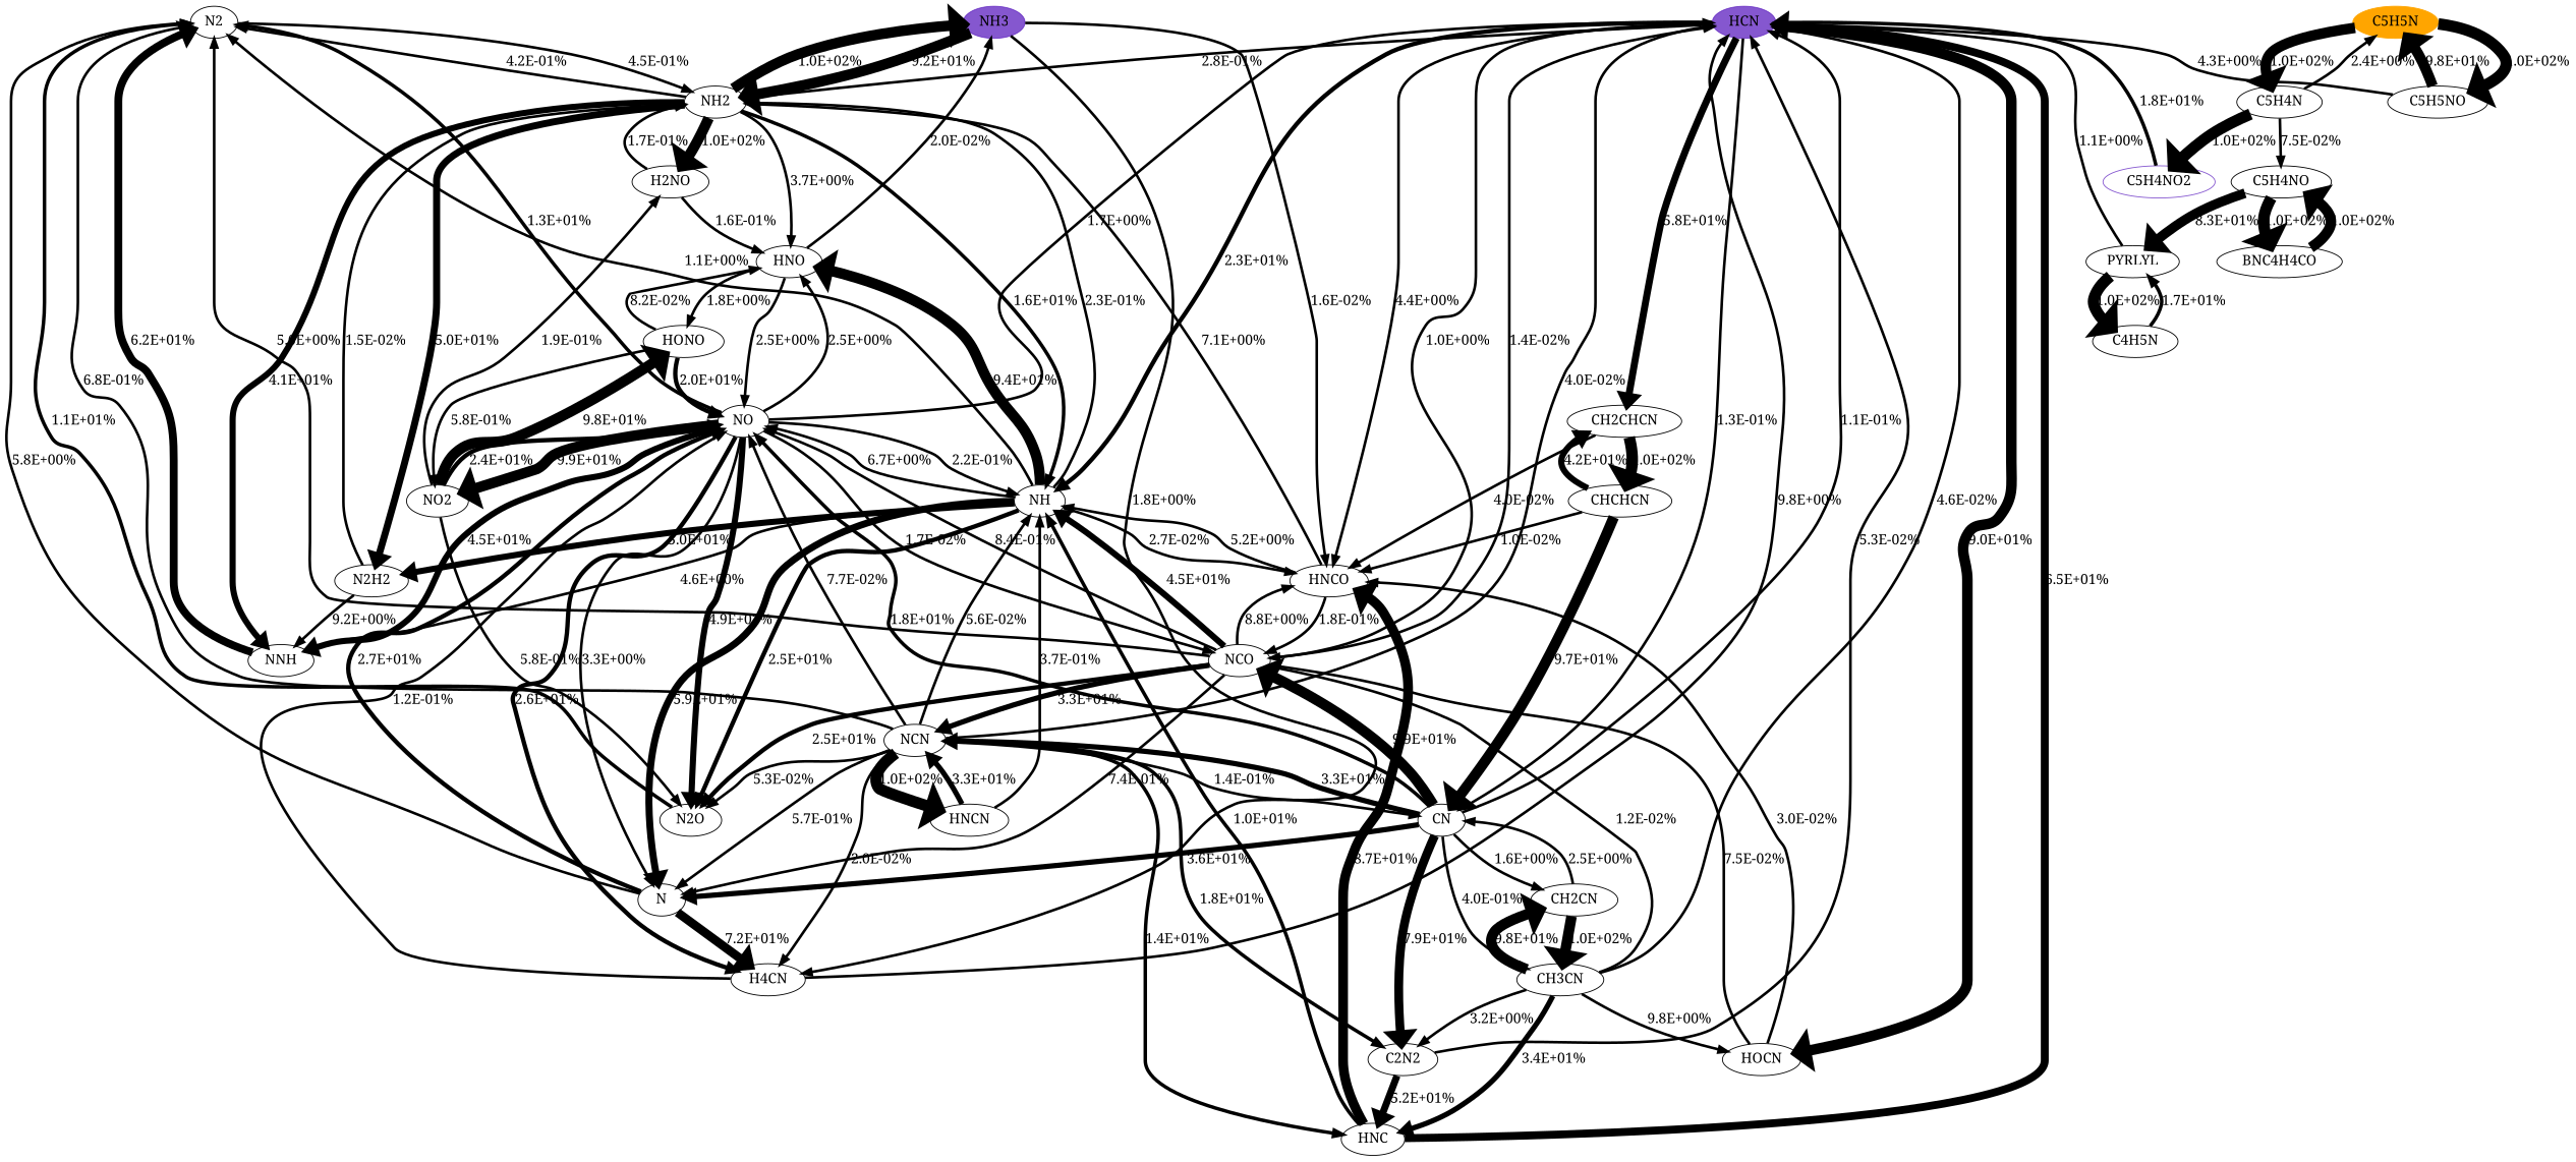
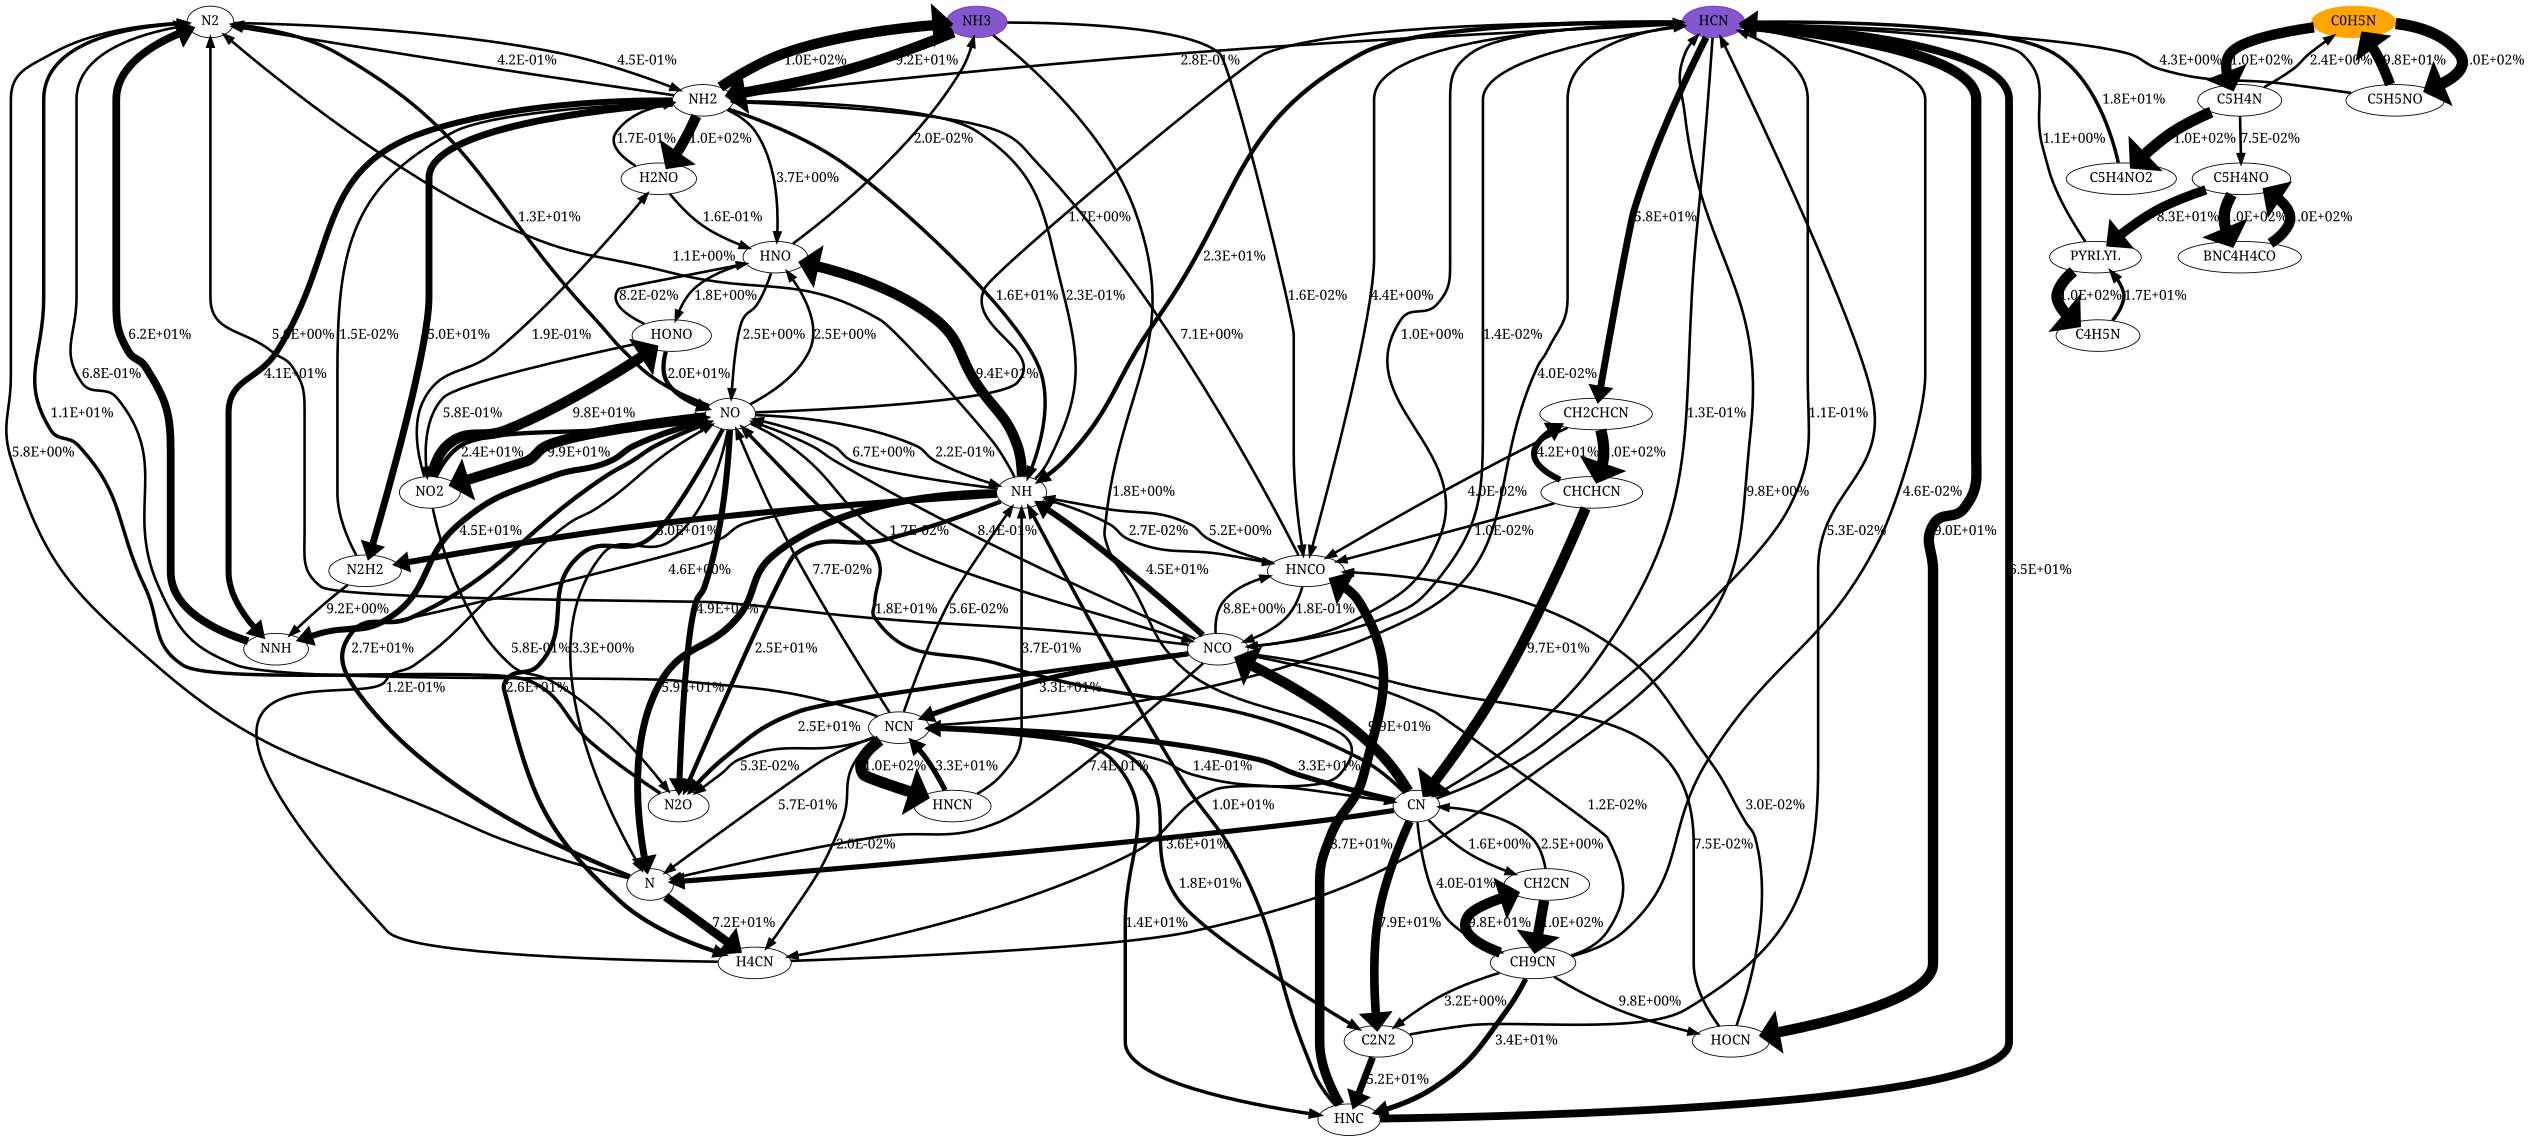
  digraph {
    b="0,0,1558,558"
    rankdir=TB
    splines=True
    node [fontname=serif fontsize=16]
    edge [fontcolor=black fontname=serif fontsize=16 penwidth=3]
    N2
    HCN [color="#500dbab1" fillcolor="#500dbab1" style=filled]
-   C5H5N [color=orange fillcolor=orange style=filled]
+   C5H5N [color=orange fillcolor=orange style=filled label=C0H5N]
    NH3 [color="#500dbab1" fillcolor="#500dbab1" style=filled]
    NH2
    NH
    NCO
    HNCO
    CN
    CH2CHCN
    HOCN
    C5H4N
    C5H5NO
    n14 [label=H4CN]
    NO
    NNH
    HNO
    N
    N2O
    NO2
    N2H2
    HONO
    H2NO
    NCN
    C2N2
-   CH3CN
+   CH3CN [label=CH9CN]
    CH2CN
    CHCHCN
    HNC
    HNCN
    C5H4NO
-   C5H4NO2 [color="#500dbab1"]
+   C5H4NO2
    PYRLYL
    BNC4H4CO
    C4H5N
    subgraph sub_1 {
      rank=source
      N2
      HCN
      C5H5N
      NH3
    }
    N2 -> NH2 [label="4.5E-01%"]
    HCN -> NH2 [label="2.8E-01%"]
    HCN -> NH [label="2.3E+01%" penwidth=5]
    HCN -> NCO [label="1.0E+00%"]
    HCN -> HNCO [label="4.4E+00%"]
    HCN -> CN [label="1.3E-01%"]
    HCN -> CH2CHCN [label="5.8E+01%" penwidth=8]
    HCN -> HOCN [label="9.0E+01%" penwidth=12]
    C5H5N -> C5H4N [label="1.0E+02%" penwidth=12]
    C5H5N -> C5H5NO [label="1.0E+02%" penwidth=13]
    NH3 -> NH2 [label="9.2E+01%" penwidth=12]
    NH3 -> HNCO [label="1.6E-02%"]
    NH3 -> n14 [label="1.8E+00%"]
    NH2 -> N2 [label="4.2E-01%"]
    NH2 -> NH3 [label="1.0E+02%" penwidth=12]
    NH2 -> NH [label="1.6E+01%" penwidth=4]
    NH2 -> NNH [label="4.1E+01%" penwidth=7]
    NH2 -> HNO [label="3.7E+00%"]
    NH2 -> N2H2 [label="5.0E+01%" penwidth=8]
    NH2 -> H2NO [label="1.0E+02%" penwidth=12]
    NH -> N2 [label="1.1E+00%"]
    NH -> NH2 [label="2.3E-01%"]
    NH -> HNCO [label="2.7E-02%"]
    NH -> NO [label="6.7E+00%"]
    NH -> NNH [label="4.6E+00%"]
    NH -> HNO [label="9.4E+01%" penwidth=12]
    NH -> N [label="5.9E+01%" penwidth=8]
    NH -> N2O [label="2.5E+01%" penwidth=5]
    NH -> N2H2 [label="5.0E+01%" penwidth=7]
    NCO -> N2 [label="5.6E+00%"]
    NCO -> HCN [label="1.4E-02%"]
    NCO -> NH [label="4.5E+01%" penwidth=7]
    NCO -> HNCO [label="8.8E+00%"]
    NCO -> NO [label="8.4E-01%"]
    NCO -> N [label="7.4E-01%"]
    NCO -> N2O [label="2.5E+01%" penwidth=5]
    NCO -> NCN [label="3.3E+01%" penwidth=6]
    HNCO -> NH2 [label="7.1E+00%"]
    HNCO -> NH [label="5.2E+00%"]
    HNCO -> NCO [label="1.8E-01%"]
    CN -> HCN [label="1.1E-01%"]
    CN -> NCO [label="9.9E+01%" penwidth=12]
    CN -> NO [label="1.8E+01%" penwidth=4]
    CN -> N [label="3.6E+01%" penwidth=6]
    CN -> NCN [label="3.3E+01%" penwidth=6]
    CN -> C2N2 [label="7.9E+01%" penwidth=10]
    CN -> CH3CN [label="4.0E-01%"]
    CN -> CH2CN [label="1.6E+00%"]
    CH2CHCN -> HNCO [label="4.0E-02%"]
    CH2CHCN -> CHCHCN [label="1.0E+02%" penwidth=13]
    HOCN -> NCO [label="7.5E-02%"]
    HOCN -> HNCO [label="3.0E-02%"]
    C5H4N -> C5H5N [label="2.4E+00%"]
    C5H4N -> C5H4NO [label="7.5E-02%"]
    C5H4N -> C5H4NO2 [label="1.0E+02%" penwidth=13]
    C5H5NO -> HCN [label="4.3E+00%"]
    C5H5NO -> C5H5N [label="9.8E+01%" penwidth=12]
    n14 -> HCN [label="9.8E+00%"]
    n14 -> NO [label="1.2E-01%"]
    NO -> N2 [label="1.3E+01%" penwidth=4]
    NO -> HCN [label="1.7E+00%"]
    NO -> NH [label="2.2E-01%"]
    NO -> NCO [label="1.7E-02%"]
    NO -> n14 [label="2.6E+01%" penwidth=5]
    NO -> NNH [label="4.5E+01%" penwidth=7]
    NO -> HNO [label="2.5E+00%"]
    NO -> N [label="3.3E+00%"]
    NO -> N2O [label="4.9E+01%" penwidth=7]
    NO -> NO2 [label="9.9E+01%" penwidth=12]
    NNH -> N2 [label="6.2E+01%" penwidth=9]
    HNO -> NH3 [label="2.0E-02%"]
    HNO -> NO [label="2.5E+00%"]
    HNO -> HONO [label="1.8E+00%"]
    N -> N2 [label="5.8E+00%"]
    N -> n14 [label="7.2E+01%" penwidth=10]
    N -> NO [label="2.7E+01%" penwidth=5]
    N2O -> N2 [label="1.1E+01%" penwidth=4]
    NO2 -> NO [label="2.4E+01%" penwidth=5]
    NO2 -> N2O [label="5.8E-01%"]
    NO2 -> HONO [label="9.8E+01%" penwidth=12]
    NO2 -> H2NO [label="1.9E-01%"]
    N2H2 -> NH2 [label="1.5E-02%"]
    N2H2 -> NNH [label="9.2E+00%"]
    HONO -> NO [label="2.0E+01%" penwidth=5]
    HONO -> HNO [label="8.2E-02%"]
    HONO -> NO2 [label="5.8E-01%"]
    H2NO -> NH2 [label="1.7E-01%"]
    H2NO -> HNO [label="1.6E-01%"]
    NCN -> N2 [label="6.8E-01%"]
    NCN -> HCN [label="4.0E-02%"]
    NCN -> NH [label="5.6E-02%"]
    NCN -> CN [label="1.4E-01%"]
    NCN -> n14 [label="2.0E-02%"]
    NCN -> NO [label="7.7E-02%"]
    NCN -> N [label="5.7E-01%"]
    NCN -> N2O [label="5.3E-02%"]
    NCN -> C2N2 [label="1.8E+01%" penwidth=4]
    NCN -> HNC [label="1.4E+01%" penwidth=4]
    NCN -> HNCN [label="1.0E+02%" penwidth=13]
    C2N2 -> HCN [label="5.3E-02%"]
    C2N2 -> HNC [label="5.2E+01%" penwidth=8]
    CH3CN -> HCN [label="4.6E-02%"]
    CH3CN -> NCO [label="1.2E-02%"]
    CH3CN -> HOCN [label="9.8E+00%"]
    CH3CN -> C2N2 [label="3.2E+00%"]
    CH3CN -> CH2CN [label="9.8E+01%" penwidth=12]
    CH3CN -> HNC [label="3.4E+01%" penwidth=6]
    CH2CN -> CN [label="2.5E+00%"]
    CH2CN -> CH3CN [label="1.0E+02%" penwidth=12]
    CHCHCN -> HNCO [label="1.0E-02%"]
    CHCHCN -> CN [label="9.7E+01%" penwidth=12]
    CHCHCN -> CH2CHCN [label="4.2E+01%" penwidth=7]
    HNC -> HCN [label="6.5E+01%" penwidth=9]
    HNC -> NH [label="1.0E+01%" penwidth=4]
    HNC -> HNCO [label="8.7E+01%" penwidth=11]
    HNCN -> NH [label="3.7E-01%"]
    HNCN -> NCN [label="3.3E+01%" penwidth=6]
    C5H4NO -> PYRLYL [label="8.3E+01%" penwidth=11]
    C5H4NO -> BNC4H4CO [label="1.0E+02%" penwidth=13]
    C5H4NO2 -> HCN [label="1.8E+01%" penwidth=4]
    PYRLYL -> HCN [label="1.1E+00%"]
    PYRLYL -> C4H5N [label="1.0E+02%" penwidth=13]
    BNC4H4CO -> C5H4NO [label="1.0E+02%" penwidth=12]
    C4H5N -> PYRLYL [label="1.7E+01%" penwidth=4]
  }
